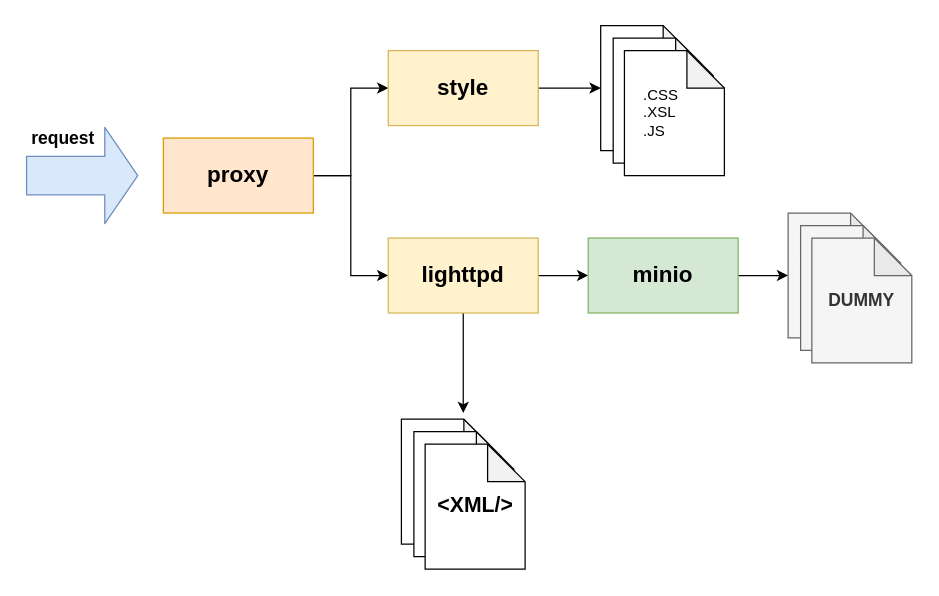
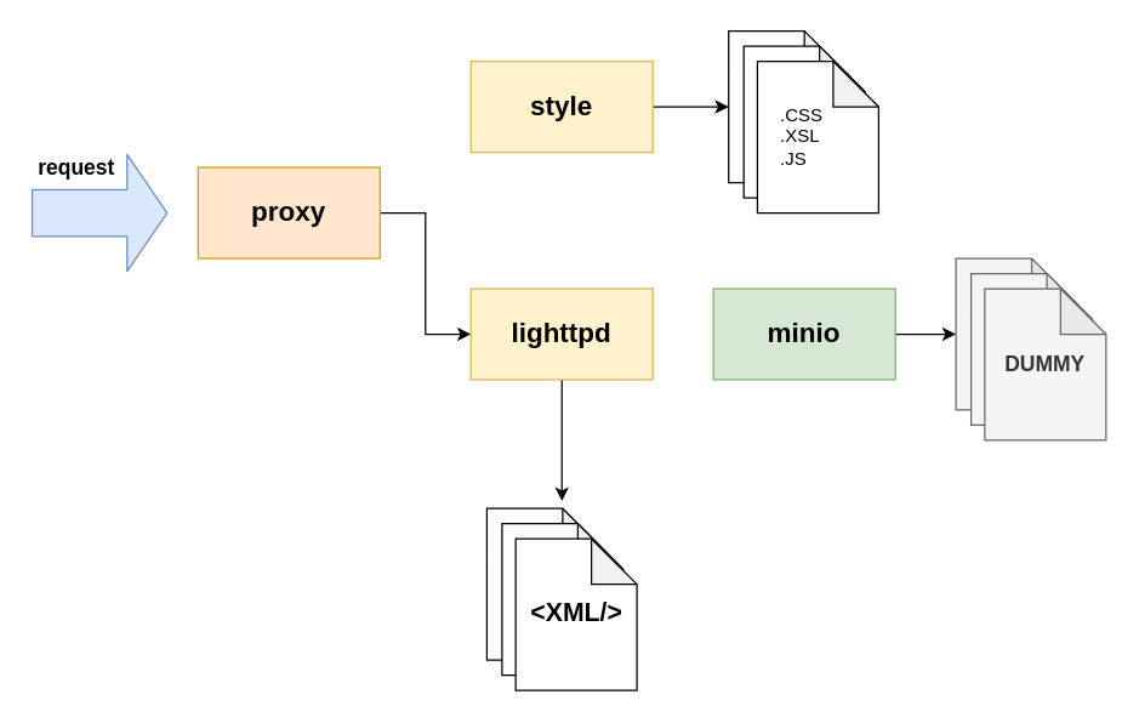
  <mxCell id="0" />
  <mxCell id="1" parent="0" />
- <mxCell id="2" style="edgeStyle=orthogonalEdgeStyle;rounded=0;orthogonalLoop=1;jettySize=auto;html=1;entryX=0;entryY=0.5;entryDx=0;entryDy=0;" edge="1" parent="1" source="4" target="9"><mxGeometry relative="1" as="geometry" /></mxCell>
  <mxCell id="3" style="edgeStyle=orthogonalEdgeStyle;rounded=0;orthogonalLoop=1;jettySize=auto;html=1;exitX=1;exitY=0.5;exitDx=0;exitDy=0;entryX=0;entryY=0.5;entryDx=0;entryDy=0;" edge="1" parent="1" source="4" target="7"><mxGeometry relative="1" as="geometry" /></mxCell>
  <mxCell id="4" value="proxy" style="rounded=0;whiteSpace=wrap;html=1;fontStyle=1;fontSize=18;fillColor=#ffe6cc;strokeColor=#d79b00;" vertex="1" parent="1"><mxGeometry x="130" y="110" width="120" height="60" as="geometry" /></mxCell>
- <mxCell id="5" style="edgeStyle=orthogonalEdgeStyle;rounded=0;orthogonalLoop=1;jettySize=auto;html=1;exitX=1;exitY=0.5;exitDx=0;exitDy=0;entryX=0;entryY=0.5;entryDx=0;entryDy=0;" edge="1" parent="1" source="7" target="11"><mxGeometry relative="1" as="geometry" /></mxCell>
  <mxCell id="6" style="edgeStyle=orthogonalEdgeStyle;rounded=0;orthogonalLoop=1;jettySize=auto;html=1;" edge="1" parent="1" source="7"><mxGeometry relative="1" as="geometry"><mxPoint x="370" y="330" as="targetPoint" /></mxGeometry></mxCell>
  <mxCell id="7" value="lighttpd" style="rounded=0;whiteSpace=wrap;html=1;fontStyle=1;fontSize=18;fillColor=#fff2cc;strokeColor=#d6b656;" vertex="1" parent="1"><mxGeometry x="310" y="190" width="120" height="60" as="geometry" /></mxCell>
  <mxCell id="8" style="edgeStyle=orthogonalEdgeStyle;rounded=0;orthogonalLoop=1;jettySize=auto;html=1;" edge="1" parent="1" source="9" target="13"><mxGeometry relative="1" as="geometry" /></mxCell>
  <mxCell id="9" value="style" style="rounded=0;whiteSpace=wrap;html=1;fontStyle=1;fontSize=18;fillColor=#fff2cc;strokeColor=#d6b656;" vertex="1" parent="1"><mxGeometry x="310" y="40" width="120" height="60" as="geometry" /></mxCell>
  <mxCell id="10" style="edgeStyle=orthogonalEdgeStyle;rounded=0;orthogonalLoop=1;jettySize=auto;html=1;exitX=1;exitY=0.5;exitDx=0;exitDy=0;entryX=0;entryY=0.5;entryDx=0;entryDy=0;entryPerimeter=0;" edge="1" parent="1" source="11" target="17"><mxGeometry relative="1" as="geometry" /></mxCell>
  <mxCell id="11" value="minio" style="rounded=0;whiteSpace=wrap;html=1;fontStyle=1;fontSize=18;fillColor=#d5e8d4;strokeColor=#82b366;" vertex="1" parent="1"><mxGeometry x="470" y="190" width="120" height="60" as="geometry" /></mxCell>
  <mxCell id="12" value="" style="group" vertex="1" connectable="0" parent="1"><mxGeometry x="480" y="20" width="99" height="120" as="geometry" /></mxCell>
  <mxCell id="13" value="" style="shape=note;whiteSpace=wrap;html=1;backgroundOutline=1;darkOpacity=0.05;" vertex="1" parent="12"><mxGeometry width="80" height="100" as="geometry" /></mxCell>
  <mxCell id="14" value="" style="shape=note;whiteSpace=wrap;html=1;backgroundOutline=1;darkOpacity=0.05;" vertex="1" parent="12"><mxGeometry x="10" y="10" width="80" height="100" as="geometry" /></mxCell>
  <mxCell id="15" value="&amp;nbsp; &amp;nbsp; .CSS&lt;br&gt;&amp;nbsp; &amp;nbsp; .XSL&lt;br&gt;&amp;nbsp; &amp;nbsp; .JS" style="shape=note;whiteSpace=wrap;html=1;backgroundOutline=1;darkOpacity=0.05;align=left;" vertex="1" parent="12"><mxGeometry x="19" y="20" width="80" height="100" as="geometry" /></mxCell>
  <mxCell id="16" value="" style="group;fontStyle=1" vertex="1" connectable="0" parent="1"><mxGeometry x="630" y="170" width="99" height="120" as="geometry" /></mxCell>
  <mxCell id="17" value="" style="shape=note;whiteSpace=wrap;html=1;backgroundOutline=1;darkOpacity=0.05;fillColor=#f5f5f5;strokeColor=#666666;fontColor=#333333;" vertex="1" parent="16"><mxGeometry width="80" height="100" as="geometry" /></mxCell>
  <mxCell id="18" value="" style="shape=note;whiteSpace=wrap;html=1;backgroundOutline=1;darkOpacity=0.05;fillColor=#f5f5f5;strokeColor=#666666;fontColor=#333333;" vertex="1" parent="16"><mxGeometry x="10" y="10" width="80" height="100" as="geometry" /></mxCell>
  <mxCell id="19" value="DUMMY" style="shape=note;whiteSpace=wrap;html=1;backgroundOutline=1;darkOpacity=0.05;align=center;fillColor=#f5f5f5;strokeColor=#666666;fontColor=#333333;fontStyle=1;fontSize=14;" vertex="1" parent="16"><mxGeometry x="19" y="20" width="80" height="100" as="geometry" /></mxCell>
  <mxCell id="20" value="" style="group" vertex="1" connectable="0" parent="1"><mxGeometry x="320.5" y="335" width="99" height="120" as="geometry" /></mxCell>
  <mxCell id="21" value="" style="shape=note;whiteSpace=wrap;html=1;backgroundOutline=1;darkOpacity=0.05;" vertex="1" parent="20"><mxGeometry width="80" height="100" as="geometry" /></mxCell>
  <mxCell id="22" value="" style="shape=note;whiteSpace=wrap;html=1;backgroundOutline=1;darkOpacity=0.05;" vertex="1" parent="20"><mxGeometry x="10" y="10" width="80" height="100" as="geometry" /></mxCell>
  <mxCell id="23" value="&amp;lt;XML/&amp;gt;" style="shape=note;whiteSpace=wrap;html=1;backgroundOutline=1;darkOpacity=0.05;align=center;fontStyle=1;fontSize=17;" vertex="1" parent="20"><mxGeometry x="19" y="20" width="80" height="100" as="geometry" /></mxCell>
  <mxCell id="24" value="" style="shape=flexArrow;endArrow=classic;html=1;endWidth=45.2;endSize=8.468;width=30.8;fontStyle=0;fontSize=18;fillColor=#dae8fc;strokeColor=#6c8ebf;labelBackgroundColor=none;" edge="1" parent="1"><mxGeometry width="50" height="50" relative="1" as="geometry"><mxPoint x="20" y="140" as="sourcePoint" /><mxPoint x="110" y="140" as="targetPoint" /></mxGeometry></mxCell>
  <mxCell id="25" value="request" style="text;html=1;strokeColor=none;fillColor=none;align=center;verticalAlign=middle;whiteSpace=wrap;rounded=0;labelBackgroundColor=#FFFFFF;fontSize=14;fontStyle=1" vertex="1" parent="1"><mxGeometry x="30" y="100" width="40" height="20" as="geometry" /></mxCell>
